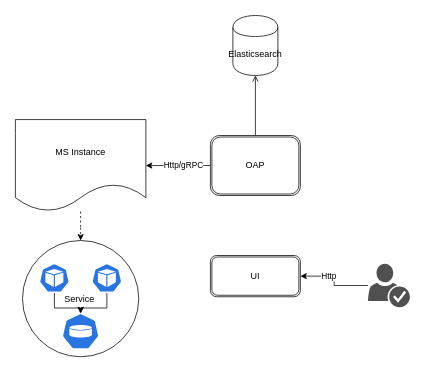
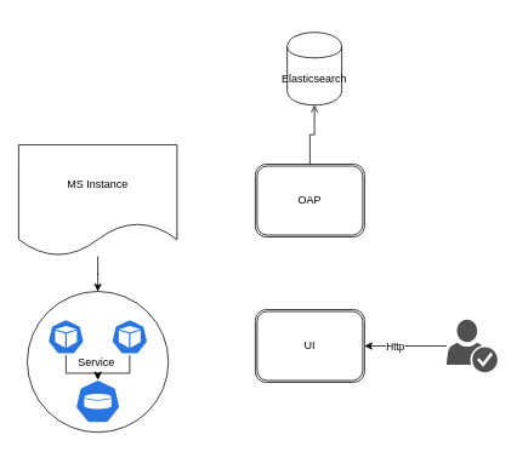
  <mxCell id="0" />
  <mxCell id="1" parent="0" />
  <mxCell id="2" value="" style="edgeStyle=orthogonalEdgeStyle;rounded=0;orthogonalLoop=1;jettySize=auto;html=1;endArrow=open;" edge="1" parent="1" source="5" target="7"><mxGeometry relative="1" as="geometry" /></mxCell>
- <mxCell id="3" value="" style="edgeStyle=orthogonalEdgeStyle;rounded=0;orthogonalLoop=1;jettySize=auto;html=1;" edge="1" parent="1" source="5" target="9"><mxGeometry relative="1" as="geometry" /></mxCell>
- <mxCell id="4" value="Http/gRPC" style="edgeLabel;html=1;align=center;verticalAlign=middle;resizable=0;points=[];" vertex="1" connectable="0" parent="3"><mxGeometry x="-0.141" y="-1" relative="1" as="geometry"><mxPoint as="offset" /></mxGeometry></mxCell>
  <mxCell id="5" value="OAP" style="shape=ext;double=1;rounded=1;whiteSpace=wrap;html=1;" vertex="1" parent="1"><mxGeometry x="280" y="180" width="120" height="80" as="geometry" /></mxCell>
- <mxCell id="6" value="UI" style="shape=ext;double=1;rounded=1;whiteSpace=wrap;html=1;" vertex="1" parent="1"><mxGeometry x="280" y="340" width="120" height="55" as="geometry" /></mxCell>
- <mxCell id="7" value="Elasticsearch" style="shape=cylinder;whiteSpace=wrap;html=1;boundedLbl=1;backgroundOutline=1;rounded=1;" vertex="1" parent="1"><mxGeometry x="310" y="20" width="60" height="80" as="geometry" /></mxCell>
- <mxCell id="8" value="" style="edgeStyle=orthogonalEdgeStyle;rounded=0;orthogonalLoop=1;jettySize=auto;html=1;dashed=1;" edge="1" parent="1" source="9" target="15"><mxGeometry relative="1" as="geometry" /></mxCell>
+ <mxCell id="6" value="UI" style="shape=ext;double=1;rounded=1;whiteSpace=wrap;html=1;" vertex="1" parent="1"><mxGeometry x="280" y="340" width="120" height="80" as="geometry" /></mxCell>
+ <mxCell id="7" value="Elasticsearch" style="shape=cylinder;whiteSpace=wrap;html=1;boundedLbl=1;backgroundOutline=1;rounded=1;" vertex="1" parent="1"><mxGeometry x="315" y="35" width="60" height="80" as="geometry" /></mxCell>
+ <mxCell id="8" value="" style="edgeStyle=orthogonalEdgeStyle;rounded=0;orthogonalLoop=1;jettySize=auto;html=1;" edge="1" parent="1" source="9" target="15"><mxGeometry relative="1" as="geometry" /></mxCell>
  <mxCell id="9" value="MS Instance" style="shape=document;whiteSpace=wrap;html=1;boundedLbl=1;rounded=1;" vertex="1" parent="1"><mxGeometry x="20" y="158.75" width="174" height="122.5" as="geometry" /></mxCell>
  <mxCell id="10" value="" style="edgeStyle=orthogonalEdgeStyle;rounded=0;orthogonalLoop=1;jettySize=auto;html=1;" edge="1" parent="1" source="11" target="14"><mxGeometry relative="1" as="geometry" /></mxCell>
  <mxCell id="11" value="" style="html=1;dashed=0;whitespace=wrap;fillColor=#2875E2;strokeColor=#ffffff;points=[[0.005,0.63,0],[0.1,0.2,0],[0.9,0.2,0],[0.5,0,0],[0.995,0.63,0],[0.72,0.99,0],[0.5,1,0],[0.28,0.99,0]];shape=mxgraph.kubernetes.icon;prIcon=pod" vertex="1" parent="1"><mxGeometry x="122" y="350" width="40" height="40" as="geometry" /></mxCell>
  <mxCell id="12" value="" style="edgeStyle=orthogonalEdgeStyle;rounded=0;orthogonalLoop=1;jettySize=auto;html=1;" edge="1" parent="1" source="13" target="14"><mxGeometry relative="1" as="geometry" /></mxCell>
  <mxCell id="13" value="" style="html=1;dashed=0;whitespace=wrap;fillColor=#2875E2;strokeColor=#ffffff;points=[[0.005,0.63,0],[0.1,0.2,0],[0.9,0.2,0],[0.5,0,0],[0.995,0.63,0],[0.72,0.99,0],[0.5,1,0],[0.28,0.99,0]];shape=mxgraph.kubernetes.icon;prIcon=pod" vertex="1" parent="1"><mxGeometry x="52" y="350" width="40" height="40" as="geometry" /></mxCell>
  <mxCell id="14" value="" style="html=1;dashed=0;whitespace=wrap;fillColor=#2875E2;strokeColor=#ffffff;points=[[0.005,0.63,0],[0.1,0.2,0],[0.9,0.2,0],[0.5,0,0],[0.995,0.63,0],[0.72,0.99,0],[0.5,1,0],[0.28,0.99,0]];shape=mxgraph.kubernetes.icon;prIcon=vol" vertex="1" parent="1"><mxGeometry x="82" y="417" width="50" height="48" as="geometry" /></mxCell>
  <mxCell id="15" value="Service&amp;nbsp;" style="ellipse;whiteSpace=wrap;html=1;aspect=fixed;fillColor=none;" vertex="1" parent="1"><mxGeometry x="29.5" y="320" width="155" height="155" as="geometry" /></mxCell>
  <mxCell id="16" value="" style="edgeStyle=orthogonalEdgeStyle;rounded=0;orthogonalLoop=1;jettySize=auto;html=1;" edge="1" parent="1" source="18" target="6"><mxGeometry relative="1" as="geometry" /></mxCell>
  <mxCell id="17" value="Http" style="edgeLabel;html=1;align=center;verticalAlign=middle;resizable=0;points=[];" vertex="1" connectable="0" parent="16"><mxGeometry x="0.267" relative="1" as="geometry"><mxPoint as="offset" /></mxGeometry></mxCell>
  <mxCell id="18" value="" style="pointerEvents=1;shadow=0;dashed=0;html=1;strokeColor=none;fillColor=#505050;labelPosition=center;verticalLabelPosition=bottom;verticalAlign=top;outlineConnect=0;align=center;shape=mxgraph.office.users.credentials;" vertex="1" parent="1"><mxGeometry x="490" y="351" width="56" height="58" as="geometry" /></mxCell>
